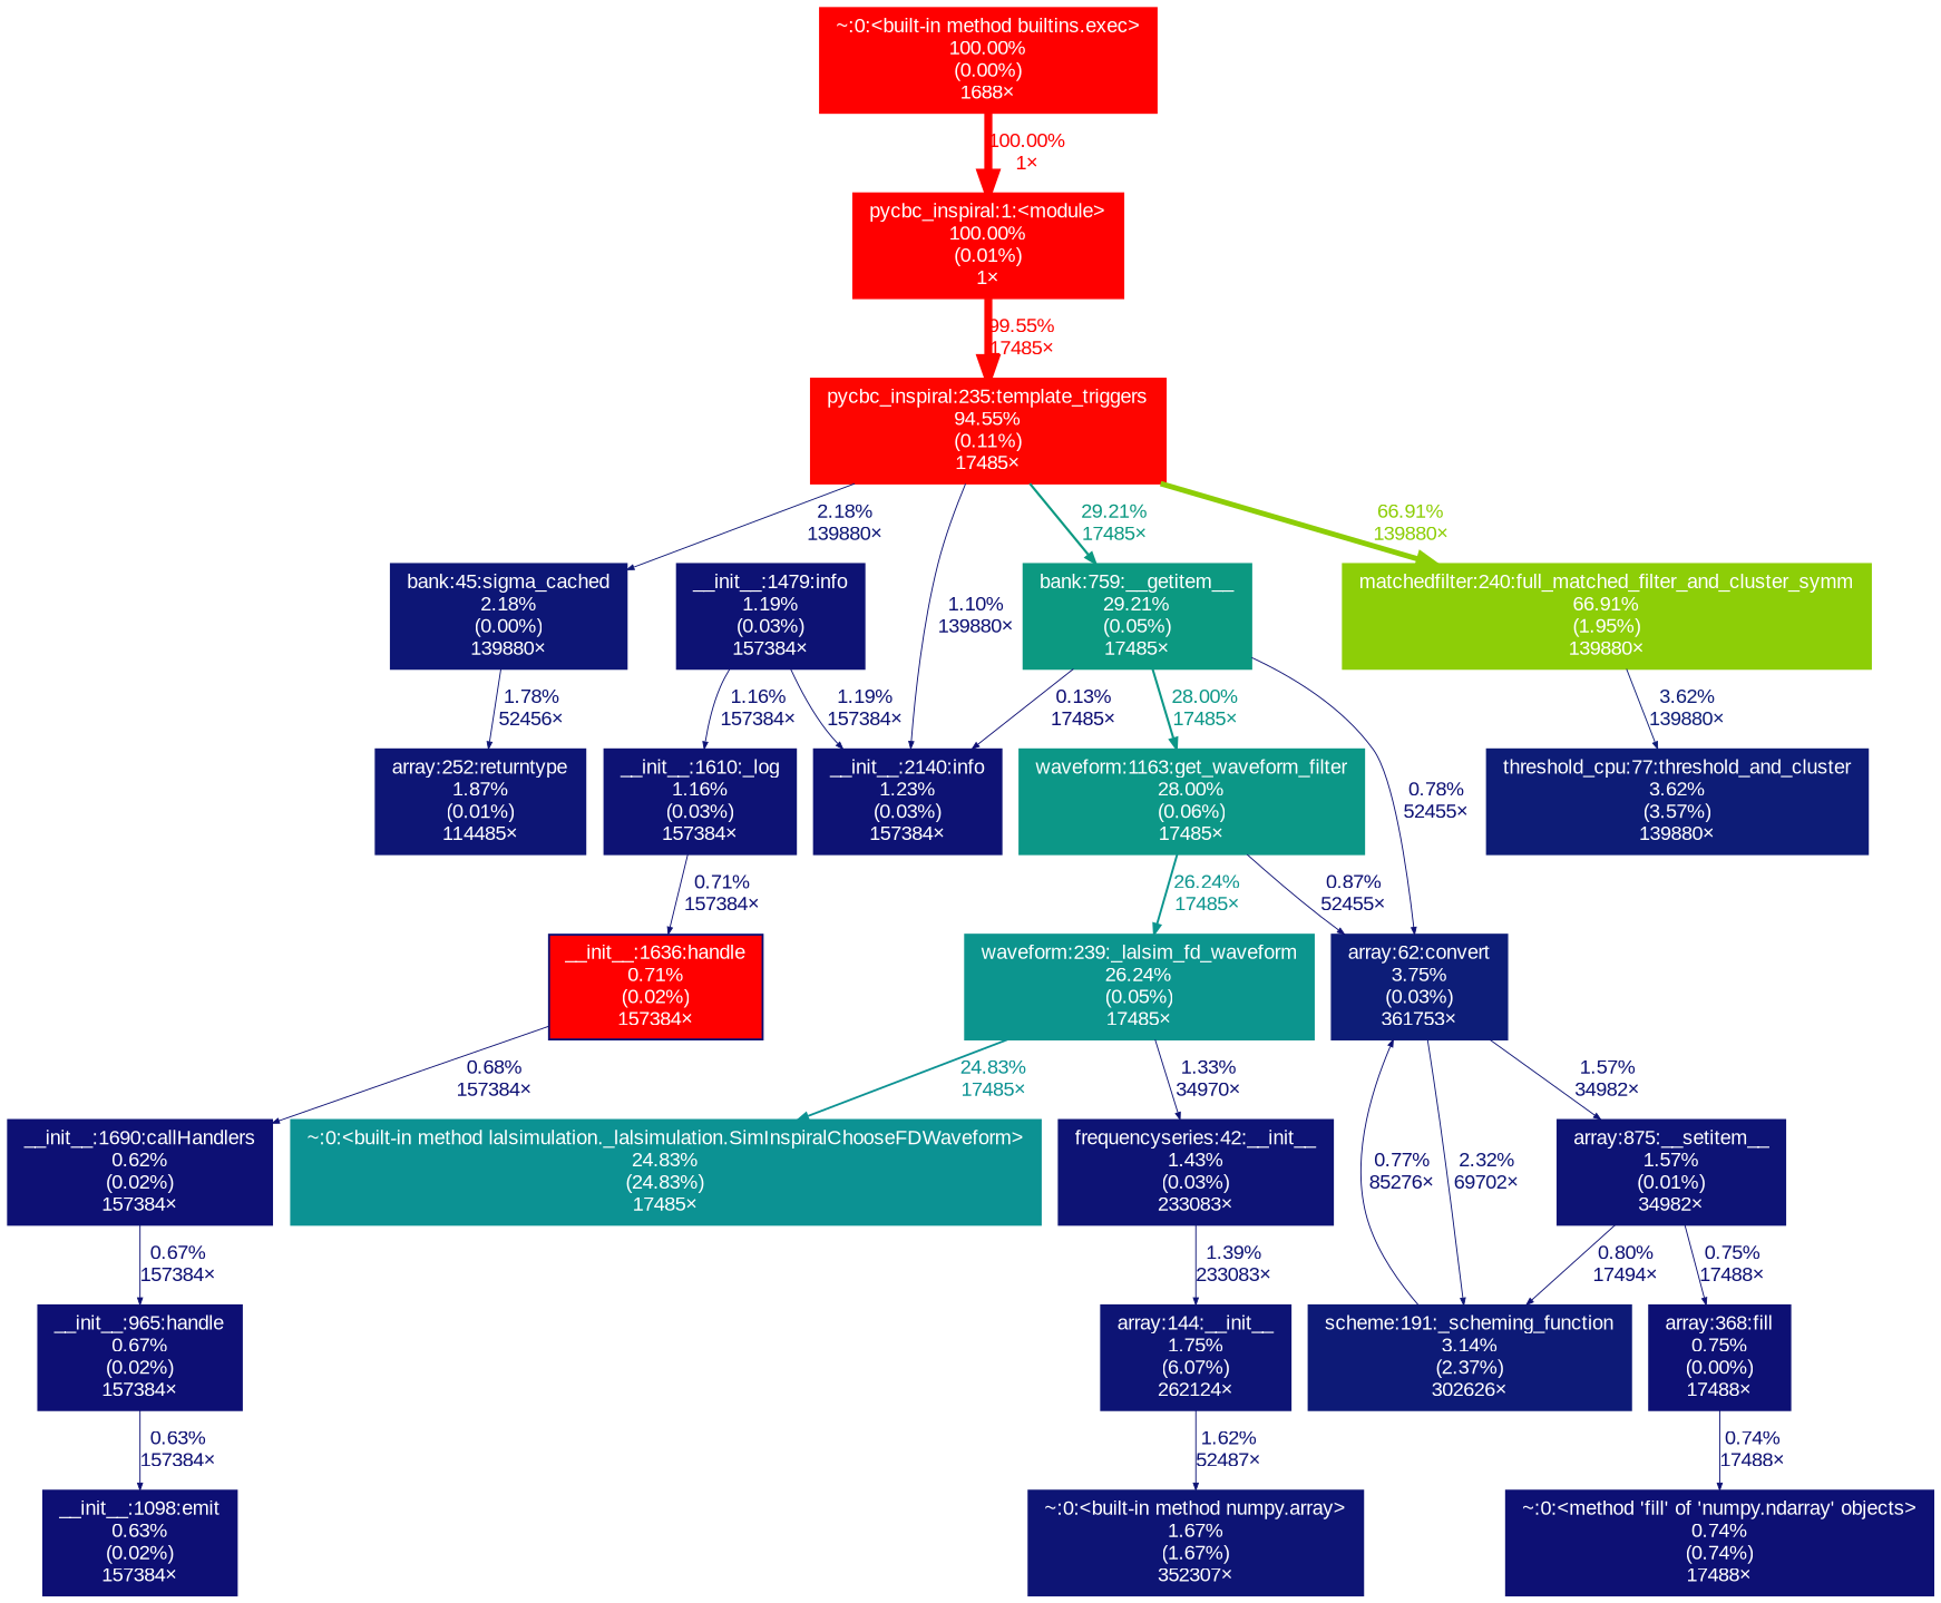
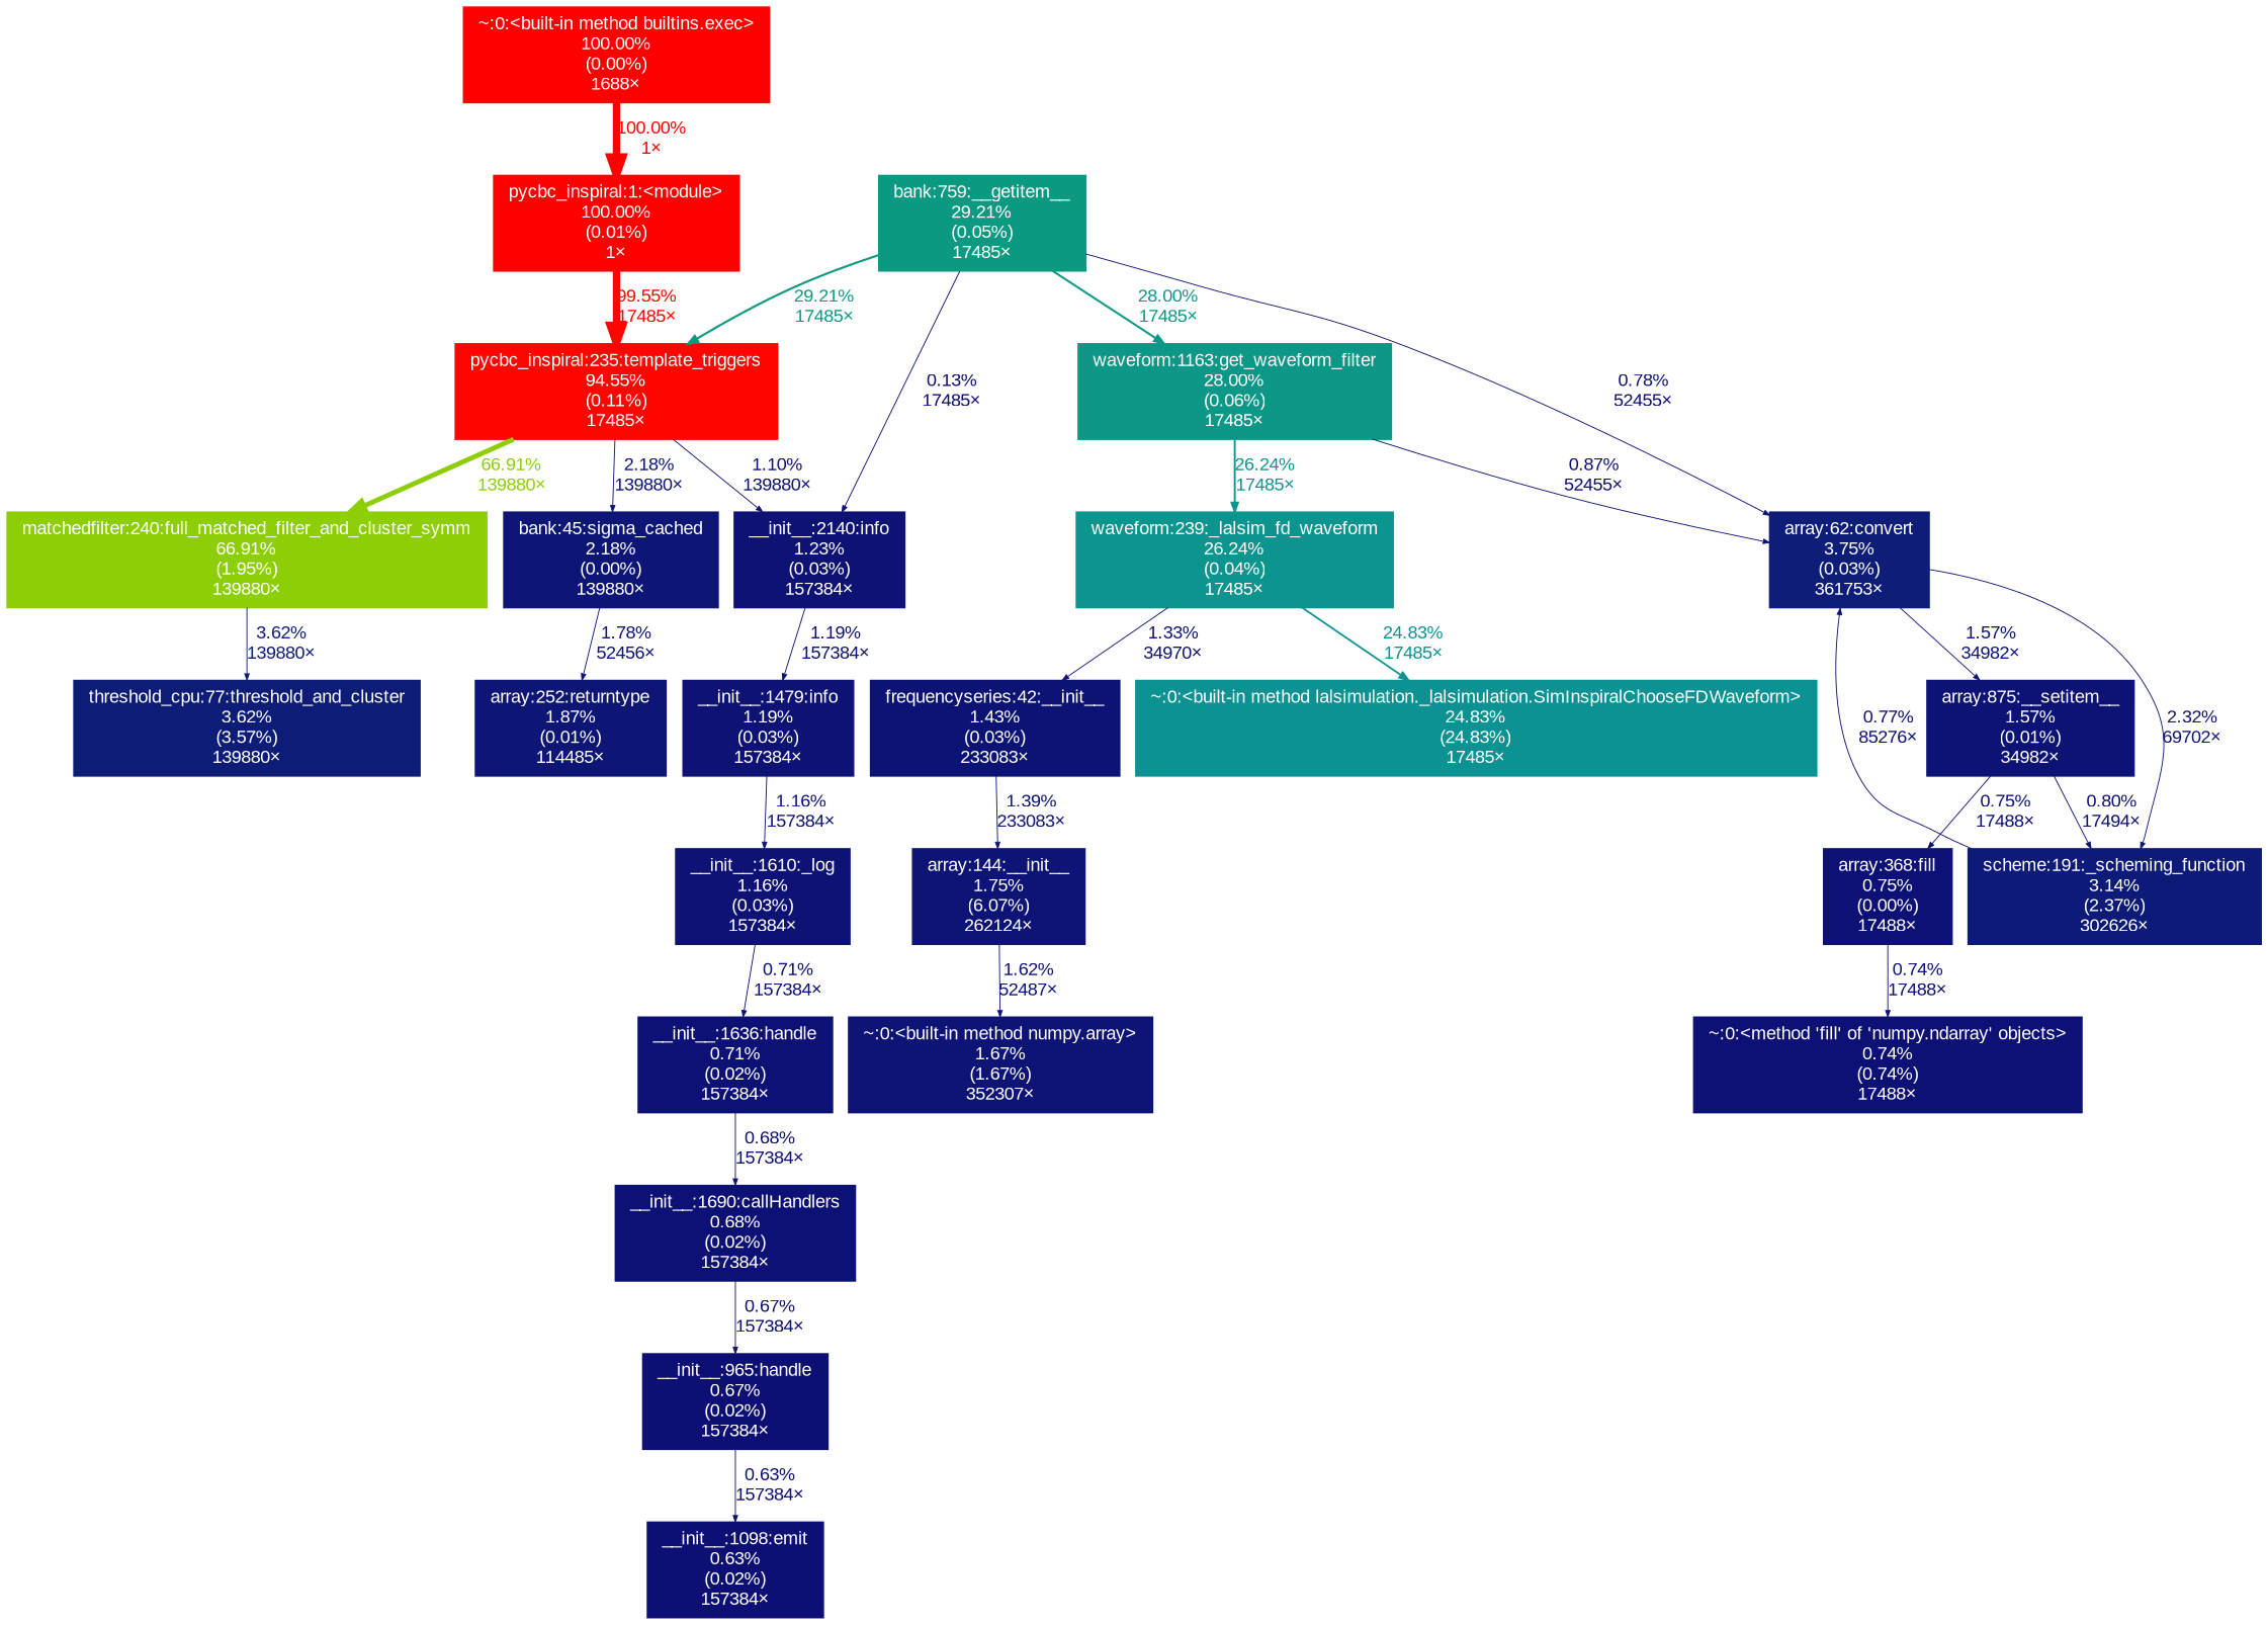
  digraph {
    fontname=Arial
    nodesep=0.125
    ranksep=0.25
    node [color="#0d1074" fontcolor="#ffffff" fontname=Arial fontsize=10.00 shape=box style=filled]
    edge [arrowsize=0.35 color="#0d1074" fontcolor="#0d1074" fontname=Arial fontsize=10.00 labeldistance=0.50 penwidth=0.50]
    n1 [color="#ff0000" height=0 label="pycbc_inspiral:1:<module>\n100.00%\n(0.01%)\n1×" width=0]
    n2 [color="#fe0500" height=0 label="pycbc_inspiral:235:template_triggers\n94.55%\n(0.11%)\n17485×" width=0]
    n3 [color="#0d1676" height=0 label="bank:45:sigma_cached\n2.18%\n(0.00%)\n139880×" width=0]
    n4 [color="#0c9981" height=0 label="bank:759:__getitem__\n29.21%\n(0.05%)\n17485×" width=0]
    n5 [color="#0d1274" height=0 label="__init__:2140:info\n1.23%\n(0.03%)\n157384×" width=0]
    n6 [color="#8dce07" height=0 label="matchedfilter:240:full_matched_filter_and_cluster_symm\n66.91%\n(1.95%)\n139880×" width=0]
    n7 [color="#0d1575" height=0 label="array:252:returntype\n1.87%\n(0.01%)\n114485×" width=0]
    n8 [color="#0d1d78" height=0 label="array:62:convert\n3.75%\n(0.03%)\n361753×" width=0]
    n9 [color="#0c9787" height=0 label="waveform:1163:get_waveform_filter\n28.00%\n(0.06%)\n17485×" width=0]
    n10 [color="#0d1274" height=0 label="__init__:1479:info\n1.19%\n(0.03%)\n157384×" width=0]
    n11 [color="#0d1c77" height=0 label="threshold_cpu:77:threshold_and_cluster\n3.62%\n(3.57%)\n139880×" width=0]
    n12 [color="#0d1475" height=0 label="~:0:<built-in method numpy.array>\n1.67%\n(1.67%)\n352307×" width=0]
    n13 [color="#ff0000" height=0 label="~:0:<built-in method builtins.exec>\n100.00%\n(0.00%)\n1688×" width=0]
    n14 [color="#0d0f74" height=0 label="__init__:1098:emit\n0.63%\n(0.02%)\n157384×" width=0]
    n15 [color="#0d1a77" height=0 label="scheme:191:_scheming_function\n3.14%\n(2.37%)\n302626×" width=0]
    n16 [color="#0d1375" height=0 label="array:875:__setitem__\n1.57%\n(0.01%)\n34982×" width=0]
    n17 [height=0 label="array:368:fill\n0.75%\n(0.00%)\n17488×" width=0]
    n18 [color="#0d1475" height=0 label="array:144:__init__\n1.75%\n(6.07%)\n262124×" width=0]
-   n19 [color="#0c958e" height=0 label="waveform:239:_lalsim_fd_waveform\n26.24%\n(0.05%)\n17485×" width=0]
+   n19 [color="#0c958e" height=0 label="waveform:239:_lalsim_fd_waveform\n26.24%\n(0.04%)\n17485×" width=0]
    n20 [color="#0d1375" height=0 label="frequencyseries:42:__init__\n1.43%\n(0.03%)\n233083×" width=0]
    n21 [color="#0c9293" height=0 label="~:0:<built-in method lalsimulation._lalsimulation.SimInspiralChooseFDWaveform>\n24.83%\n(24.83%)\n17485×" width=0]
    n22 [color="#0d1274" height=0 label="__init__:1610:_log\n1.16%\n(0.03%)\n157384×" width=0]
    n23 [height=0 label="~:0:<method 'fill' of 'numpy.ndarray' objects>\n0.74%\n(0.74%)\n17488×" width=0]
-   n24 [height=0 label="__init__:1636:handle\n0.71%\n(0.02%)\n157384×" width=0 fillcolor="#ff0000"]
-   n25 [height=0 label="__init__:1690:callHandlers\n0.62%\n(0.02%)\n157384×" width=0]
+   n24 [height=0 label="__init__:1636:handle\n0.71%\n(0.02%)\n157384×" width=0]
+   n25 [height=0 label="__init__:1690:callHandlers\n0.68%\n(0.02%)\n157384×" width=0]
    n26 [color="#0d0f74" height=0 label="__init__:965:handle\n0.67%\n(0.02%)\n157384×" width=0]
    n1 -> n2 [arrowsize=1.00 color="#fe0500" fontcolor="#fe0500" label="99.55%\n17485×" labeldistance=3.98 penwidth=3.98]
    n2 -> n3 [color="#0d1676" fontcolor="#0d1676" label="2.18%\n139880×"]
-   n2 -> n4 [arrowsize=0.54 color="#0c9981" fontcolor="#0c9981" label="29.21%\n17485×" labeldistance=1.17 penwidth=1.17]
+   n4 -> n2 [arrowsize=0.54 color="#0c9981" fontcolor="#0c9981" label="29.21%\n17485×" labeldistance=1.17 penwidth=1.17]
    n2 -> n5 [color="#0d1174" fontcolor="#0d1174" label="1.10%\n139880×"]
    n2 -> n6 [arrowsize=0.82 color="#8dce07" fontcolor="#8dce07" label="66.91%\n139880×" labeldistance=2.68 penwidth=2.68]
    n3 -> n7 [color="#0d1475" fontcolor="#0d1475" label="1.78%\n52456×"]
    n4 -> n5 [color="#0d0d73" fontcolor="#0d0d73" label="0.13%\n17485×"]
    n4 -> n8 [label="0.78%\n52455×"]
    n4 -> n9 [arrowsize=0.53 color="#0c9787" fontcolor="#0c9787" label="28.00%\n17485×" labeldistance=1.12 penwidth=1.12]
-   n10 -> n5 [color="#0d1274" fontcolor="#0d1274" label="1.19%\n157384×"]
+   n5 -> n10 [color="#0d1274" fontcolor="#0d1274" label="1.19%\n157384×"]
    n6 -> n11 [color="#0d1c77" fontcolor="#0d1c77" label="3.62%\n139880×"]
    n8 -> n15 [color="#0d1676" fontcolor="#0d1676" label="2.32%\n69702×"]
    n8 -> n16 [color="#0d1375" fontcolor="#0d1375" label="1.57%\n34982×"]
    n9 -> n8 [label="0.87%\n52455×"]
    n9 -> n19 [arrowsize=0.51 color="#0c958e" fontcolor="#0c958e" label="26.24%\n17485×" labeldistance=1.05 penwidth=1.05]
    n10 -> n22 [color="#0d1274" fontcolor="#0d1274" label="1.16%\n157384×"]
    n13 -> n1 [arrowsize=1.00 color="#ff0000" fontcolor="#ff0000" label="100.00%\n1×" labeldistance=4.00 penwidth=4.00]
    n15 -> n8 [label="0.77%\n85276×"]
    n16 -> n15 [label="0.80%\n17494×"]
    n16 -> n17 [label="0.75%\n17488×"]
    n17 -> n23 [label="0.74%\n17488×"]
    n18 -> n12 [color="#0d1375" fontcolor="#0d1375" label="1.62%\n52487×"]
    n19 -> n20 [color="#0d1274" fontcolor="#0d1274" label="1.33%\n34970×"]
    n19 -> n21 [arrowsize=0.50 color="#0c9293" fontcolor="#0c9293" label="24.83%\n17485×" labeldistance=0.99 penwidth=0.99]
    n20 -> n18 [color="#0d1375" fontcolor="#0d1375" label="1.39%\n233083×"]
    n22 -> n24 [label="0.71%\n157384×"]
    n24 -> n25 [label="0.68%\n157384×"]
    n25 -> n26 [color="#0d0f74" fontcolor="#0d0f74" label="0.67%\n157384×"]
    n26 -> n14 [color="#0d0f74" fontcolor="#0d0f74" label="0.63%\n157384×"]
  }
